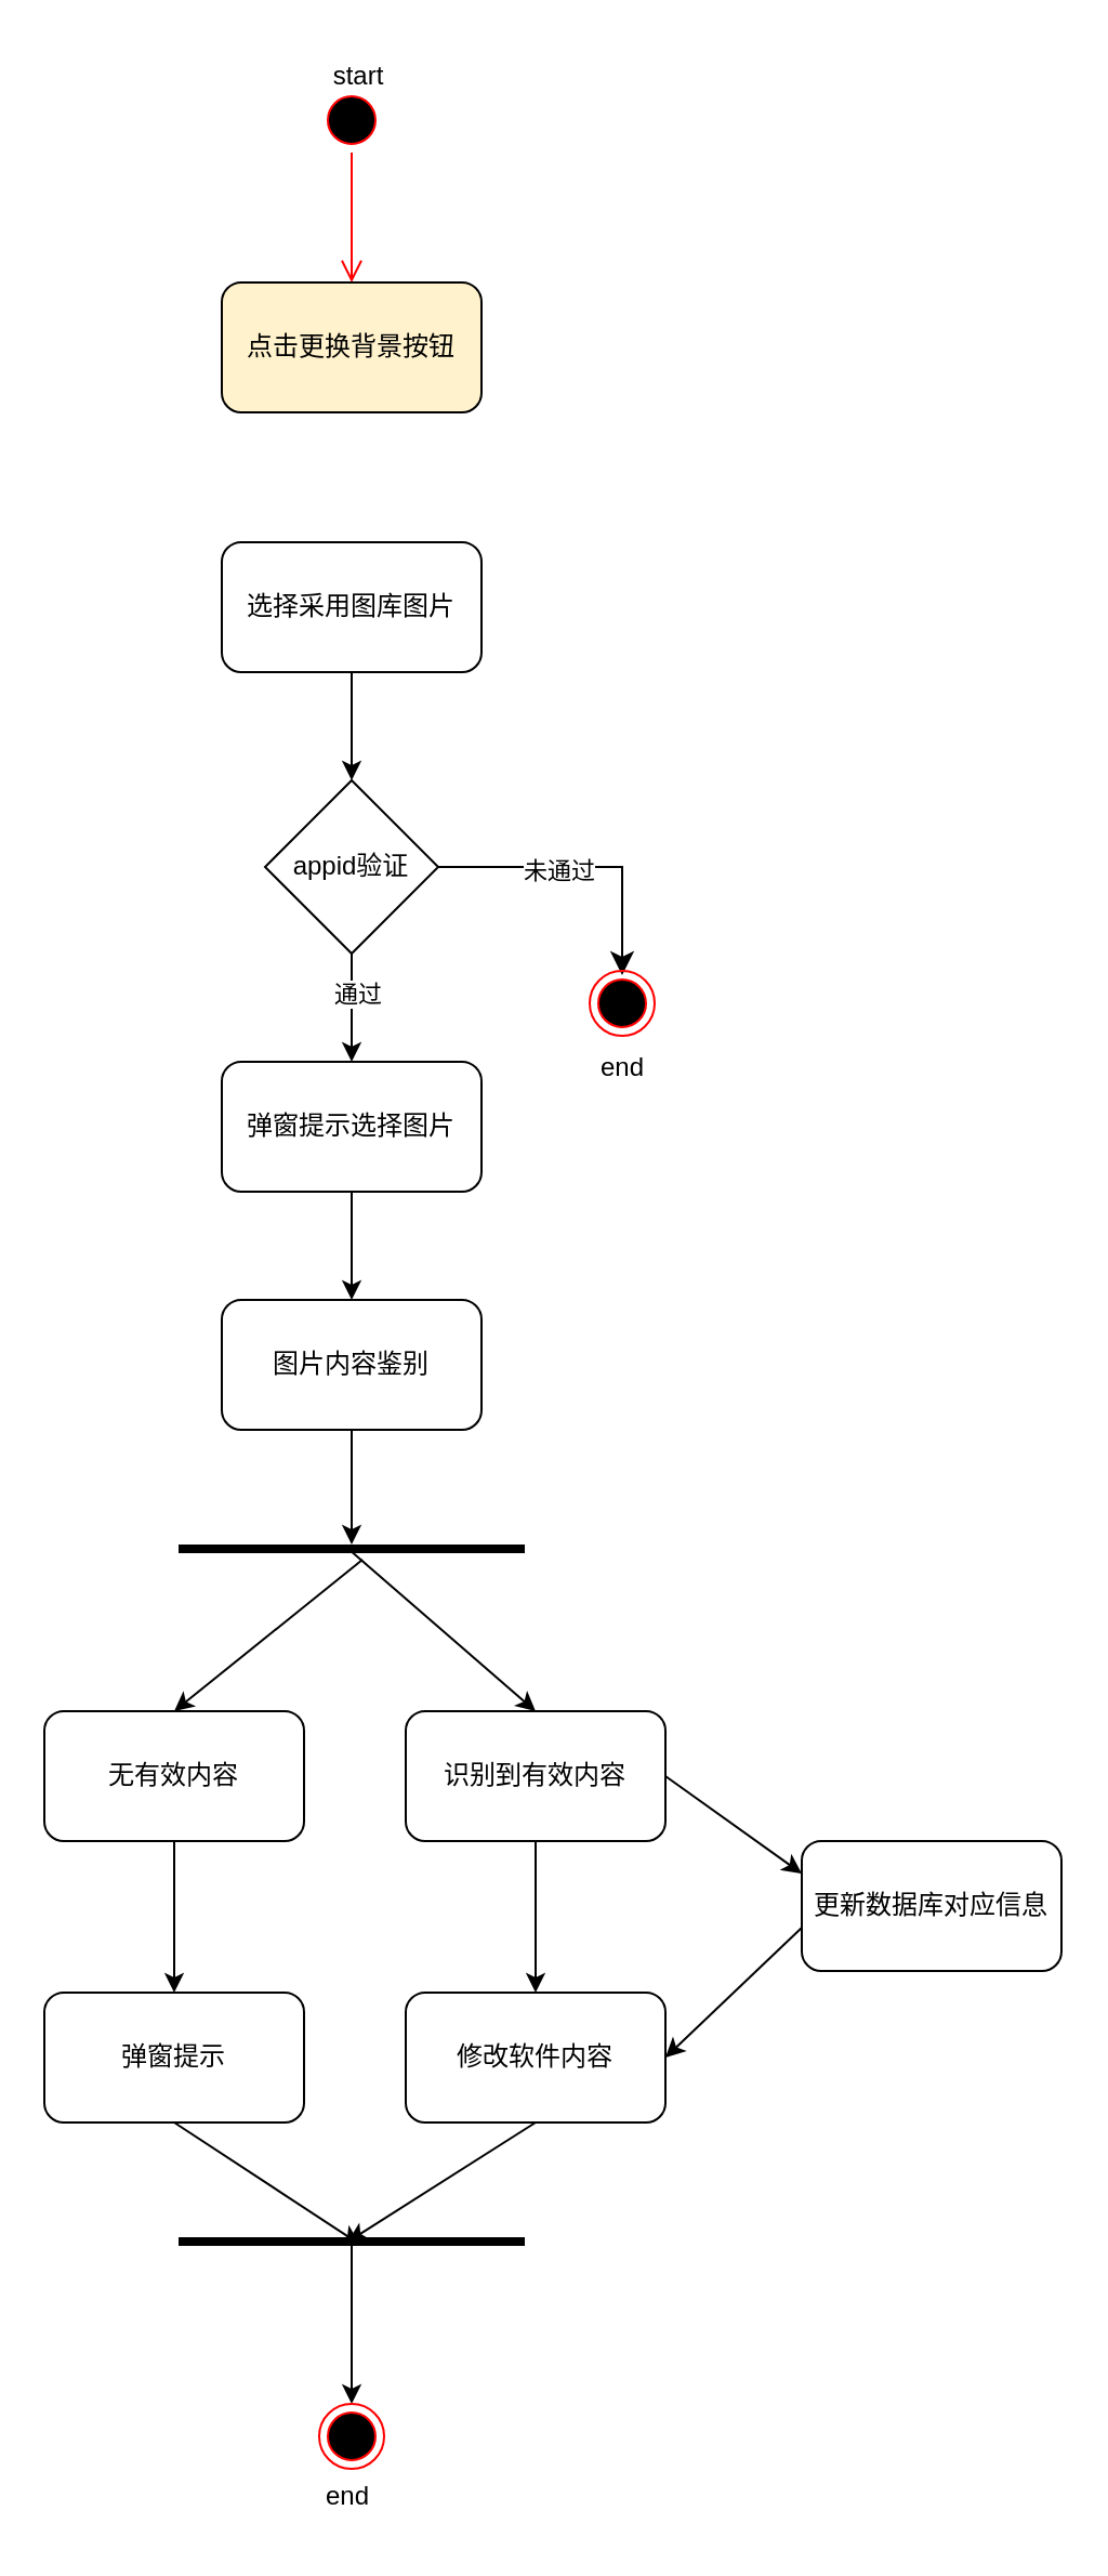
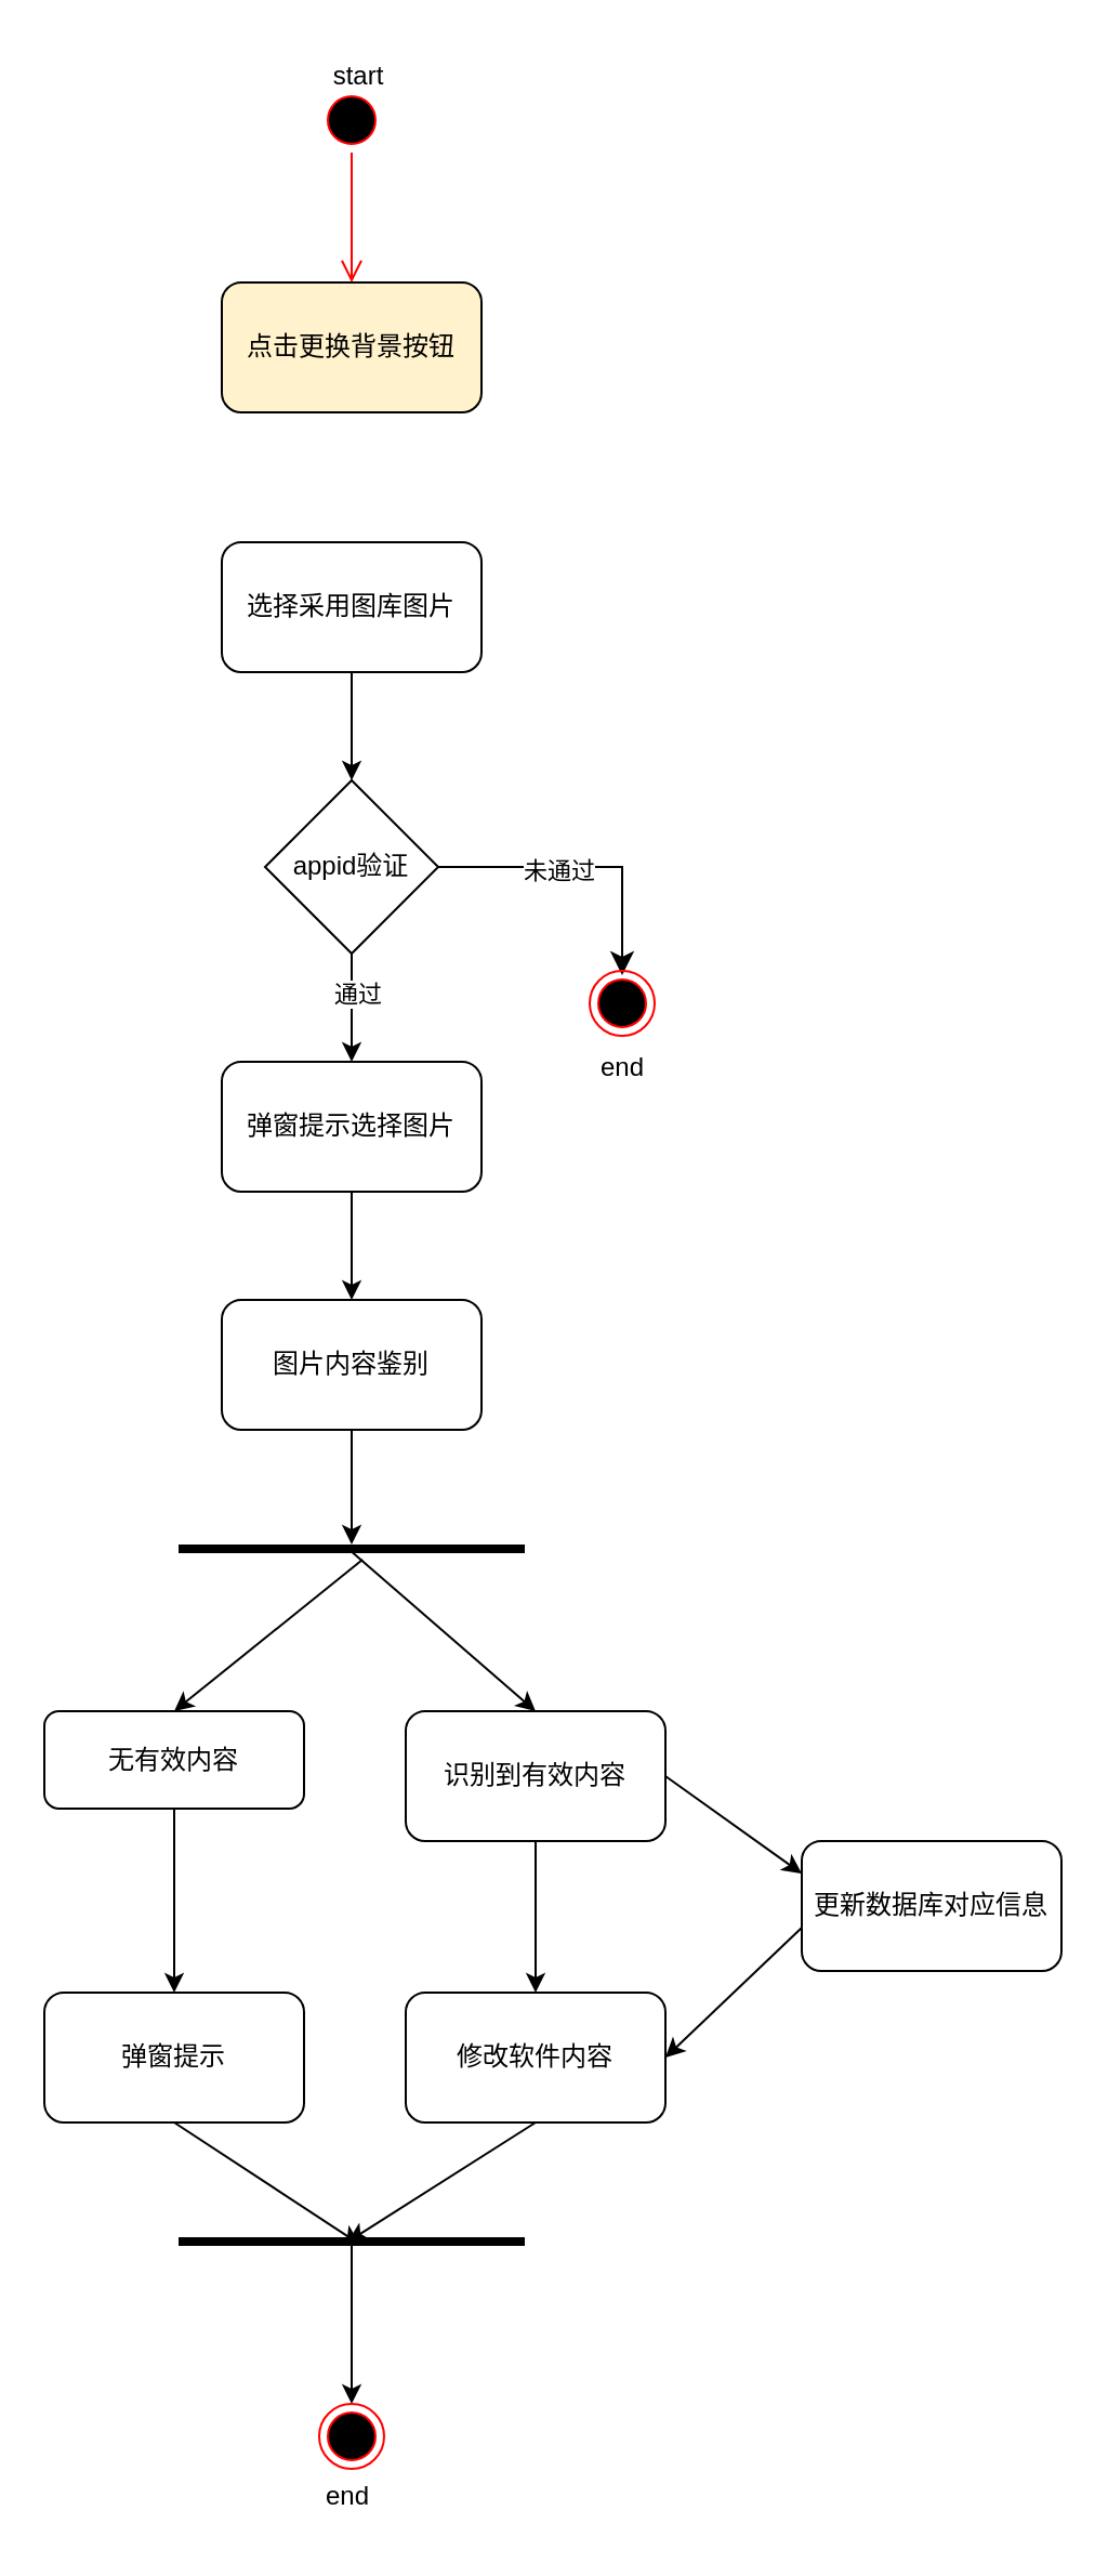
  <mxCell id="0" />
  <mxCell id="1" parent="0" />
  <mxCell id="2" value="" style="ellipse;html=1;shape=startState;fillColor=#000000;strokeColor=#ff0000;" parent="1" vertex="1"><mxGeometry x="147" y="40" width="30" height="30" as="geometry" /></mxCell>
  <mxCell id="3" value="" style="edgeStyle=orthogonalEdgeStyle;html=1;verticalAlign=bottom;endArrow=open;endSize=8;strokeColor=#ff0000;rounded=0;" parent="1" source="2" edge="1"><mxGeometry relative="1" as="geometry"><mxPoint x="162" y="130" as="targetPoint" /></mxGeometry></mxCell>
  <mxCell id="4" value="start" style="text;html=1;align=center;verticalAlign=middle;resizable=0;points=[];autosize=1;strokeColor=none;fillColor=none;" parent="1" vertex="1"><mxGeometry x="140" width="50" height="30" as="geometry" y="20" /></mxCell>
  <mxCell id="5" value="点击更换背景按钮" style="rounded=1;whiteSpace=wrap;html=1;fillColor=#fff2cc;" parent="1" vertex="1"><mxGeometry x="102" y="130" width="120" height="60" as="geometry" /></mxCell>
  <mxCell id="6" value="选择采用图库图片" style="rounded=1;whiteSpace=wrap;html=1;" parent="1" vertex="1"><mxGeometry x="102" y="250" width="120" height="60" as="geometry" /></mxCell>
  <mxCell id="7" value="appid验证" style="rhombus;whiteSpace=wrap;html=1;" parent="1" vertex="1"><mxGeometry x="122" y="360" width="80" height="80" as="geometry" /></mxCell>
  <mxCell id="8" value="" style="endArrow=classic;html=1;rounded=0;exitX=0.5;exitY=1;exitDx=0;exitDy=0;entryX=0.5;entryY=0;entryDx=0;entryDy=0;" parent="1" source="6" target="7" edge="1"><mxGeometry width="50" height="50" relative="1" as="geometry"><mxPoint x="217" y="360" as="sourcePoint" /><mxPoint x="267" y="310" as="targetPoint" /></mxGeometry></mxCell>
  <mxCell id="9" value="" style="edgeStyle=segmentEdgeStyle;endArrow=classic;html=1;curved=0;rounded=0;endSize=8;startSize=8;exitX=1;exitY=0.5;exitDx=0;exitDy=0;" parent="1" source="7" edge="1"><mxGeometry width="50" height="50" relative="1" as="geometry"><mxPoint x="237" y="500" as="sourcePoint" /><mxPoint x="287" y="450" as="targetPoint" /></mxGeometry></mxCell>
  <mxCell id="10" value="未通过" style="edgeLabel;html=1;align=center;verticalAlign=middle;resizable=0;points=[];" parent="9" vertex="1" connectable="0"><mxGeometry x="-0.179" y="-1" relative="1" as="geometry"><mxPoint as="offset" /></mxGeometry></mxCell>
  <mxCell id="11" value="" style="ellipse;html=1;shape=endState;fillColor=#000000;strokeColor=#ff0000;" parent="1" vertex="1"><mxGeometry x="272" y="448" width="30" height="30" as="geometry" /></mxCell>
  <mxCell id="12" value="end" style="text;html=1;align=center;verticalAlign=middle;resizable=0;points=[];autosize=1;strokeColor=none;fillColor=none;" parent="1" vertex="1"><mxGeometry x="267" y="478" width="40" height="30" as="geometry" /></mxCell>
  <mxCell id="13" value="弹窗提示选择图片" style="rounded=1;whiteSpace=wrap;html=1;" parent="1" vertex="1"><mxGeometry x="102" y="490" width="120" height="60" as="geometry" /></mxCell>
  <mxCell id="14" value="" style="endArrow=classic;html=1;rounded=0;exitX=0.5;exitY=1;exitDx=0;exitDy=0;entryX=0.5;entryY=0;entryDx=0;entryDy=0;" parent="1" source="7" target="13" edge="1"><mxGeometry width="50" height="50" relative="1" as="geometry"><mxPoint x="177" y="470" as="sourcePoint" /><mxPoint x="227" y="420" as="targetPoint" /></mxGeometry></mxCell>
  <mxCell id="15" value="通过" style="edgeLabel;html=1;align=center;verticalAlign=middle;resizable=0;points=[];" parent="14" vertex="1" connectable="0"><mxGeometry x="-0.293" y="2" relative="1" as="geometry"><mxPoint as="offset" /></mxGeometry></mxCell>
  <mxCell id="16" value="" style="endArrow=classic;html=1;rounded=0;exitX=0.5;exitY=1;exitDx=0;exitDy=0;" parent="1" source="13" edge="1"><mxGeometry width="50" height="50" relative="1" as="geometry"><mxPoint x="247" y="590" as="sourcePoint" /><mxPoint x="162" y="600" as="targetPoint" /></mxGeometry></mxCell>
  <mxCell id="17" value="图片内容鉴别" style="rounded=1;whiteSpace=wrap;html=1;" parent="1" vertex="1"><mxGeometry x="102" y="600" width="120" height="60" as="geometry" /></mxCell>
  <mxCell id="18" value="" style="line;strokeWidth=4;html=1;perimeter=backbonePerimeter;points=[];outlineConnect=0;" parent="1" vertex="1"><mxGeometry x="82" y="710" width="160" height="10" as="geometry" /></mxCell>
  <mxCell id="19" value="" style="endArrow=classic;html=1;rounded=0;exitX=0.5;exitY=1;exitDx=0;exitDy=0;" parent="1" source="17" target="18" edge="1"><mxGeometry width="50" height="50" relative="1" as="geometry"><mxPoint x="127" y="830" as="sourcePoint" /><mxPoint x="177" y="780" as="targetPoint" /></mxGeometry></mxCell>
  <mxCell id="20" value="" style="endArrow=classic;html=1;rounded=0;exitX=0.493;exitY=0.543;exitDx=0;exitDy=0;exitPerimeter=0;entryX=0.5;entryY=0;entryDx=0;entryDy=0;" parent="1" source="18" target="21" edge="1"><mxGeometry width="50" height="50" relative="1" as="geometry"><mxPoint x="137" y="820" as="sourcePoint" /><mxPoint x="247" y="790" as="targetPoint" /></mxGeometry></mxCell>
  <mxCell id="21" value="识别到有效内容" style="rounded=1;whiteSpace=wrap;html=1;" parent="1" vertex="1"><mxGeometry x="187" y="790" width="120" height="60" as="geometry" /></mxCell>
  <mxCell id="22" value="修改软件内容" style="rounded=1;whiteSpace=wrap;html=1;" parent="1" vertex="1"><mxGeometry x="187" y="920" width="120" height="60" as="geometry" /></mxCell>
- <mxCell id="23" value="无有效内容" style="rounded=1;whiteSpace=wrap;html=1;" parent="1" vertex="1"><mxGeometry x="20" y="790" width="120" height="60" as="geometry" /></mxCell>
+ <mxCell id="23" value="无有效内容" style="rounded=1;whiteSpace=wrap;html=1;" parent="1" vertex="1"><mxGeometry x="20" y="790" width="120" height="45" as="geometry" /></mxCell>
  <mxCell id="24" value="" style="endArrow=classic;html=1;rounded=0;entryX=0.5;entryY=0;entryDx=0;entryDy=0;" parent="1" target="23" edge="1"><mxGeometry width="50" height="50" relative="1" as="geometry"><mxPoint x="167" y="720" as="sourcePoint" /><mxPoint x="167" y="890" as="targetPoint" /></mxGeometry></mxCell>
  <mxCell id="25" value="弹窗提示" style="rounded=1;whiteSpace=wrap;html=1;" parent="1" vertex="1"><mxGeometry x="20" y="920" width="120" height="60" as="geometry" /></mxCell>
  <mxCell id="26" value="" style="endArrow=classic;html=1;rounded=0;exitX=0.5;exitY=1;exitDx=0;exitDy=0;entryX=0.5;entryY=0;entryDx=0;entryDy=0;" parent="1" source="21" target="22" edge="1"><mxGeometry width="50" height="50" relative="1" as="geometry"><mxPoint x="257" y="900" as="sourcePoint" /><mxPoint x="307" y="850" as="targetPoint" /></mxGeometry></mxCell>
  <mxCell id="27" value="" style="endArrow=classic;html=1;rounded=0;exitX=0.5;exitY=1;exitDx=0;exitDy=0;entryX=0.5;entryY=0;entryDx=0;entryDy=0;" parent="1" source="23" target="25" edge="1"><mxGeometry width="50" height="50" relative="1" as="geometry"><mxPoint x="110" y="1090" as="sourcePoint" /><mxPoint x="160" y="1040" as="targetPoint" /></mxGeometry></mxCell>
  <mxCell id="28" value="" style="line;strokeWidth=4;html=1;perimeter=backbonePerimeter;points=[];outlineConnect=0;" parent="1" vertex="1"><mxGeometry x="82" y="1030" width="160" height="10" as="geometry" /></mxCell>
  <mxCell id="29" value="" style="endArrow=classic;html=1;rounded=0;exitX=0.5;exitY=1;exitDx=0;exitDy=0;entryX=0.524;entryY=0.631;entryDx=0;entryDy=0;entryPerimeter=0;" parent="1" source="25" target="28" edge="1"><mxGeometry width="50" height="50" relative="1" as="geometry"><mxPoint x="10" y="1060" as="sourcePoint" /><mxPoint x="60" y="1010" as="targetPoint" /></mxGeometry></mxCell>
  <mxCell id="30" value="" style="endArrow=classic;html=1;rounded=0;exitX=0.5;exitY=1;exitDx=0;exitDy=0;entryX=0.489;entryY=0.508;entryDx=0;entryDy=0;entryPerimeter=0;" parent="1" source="22" target="28" edge="1"><mxGeometry width="50" height="50" relative="1" as="geometry"><mxPoint x="140" y="1120" as="sourcePoint" /><mxPoint x="160" y="1030" as="targetPoint" /></mxGeometry></mxCell>
  <mxCell id="31" value="" style="endArrow=classic;html=1;rounded=0;" parent="1" edge="1"><mxGeometry width="50" height="50" relative="1" as="geometry"><mxPoint x="162" y="1035" as="sourcePoint" /><mxPoint x="162" y="1110" as="targetPoint" /></mxGeometry></mxCell>
  <mxCell id="32" value="" style="ellipse;html=1;shape=endState;fillColor=#000000;strokeColor=#ff0000;" parent="1" vertex="1"><mxGeometry x="147" y="1110" width="30" height="30" as="geometry" /></mxCell>
  <mxCell id="33" value="end" style="text;html=1;align=center;verticalAlign=middle;resizable=0;points=[];autosize=1;strokeColor=none;fillColor=none;" parent="1" vertex="1"><mxGeometry x="140" y="1138" width="40" height="30" as="geometry" /></mxCell>
  <mxCell id="34" value="更新数据库对应信息" style="rounded=1;whiteSpace=wrap;html=1;" vertex="1" parent="1"><mxGeometry x="370" y="850" width="120" height="60" as="geometry" /></mxCell>
  <mxCell id="35" value="" style="endArrow=classic;html=1;rounded=0;exitX=0.493;exitY=0.543;exitDx=0;exitDy=0;exitPerimeter=0;entryX=0;entryY=0.25;entryDx=0;entryDy=0;" edge="1" parent="1" target="34"><mxGeometry width="50" height="50" relative="1" as="geometry"><mxPoint x="307" y="820" as="sourcePoint" /><mxPoint x="370" y="880" as="targetPoint" /></mxGeometry></mxCell>
  <mxCell id="36" value="" style="endArrow=classic;html=1;rounded=0;exitX=0;exitY=0.5;exitDx=0;exitDy=0;entryX=1;entryY=0.5;entryDx=0;entryDy=0;" edge="1" parent="1" target="22"><mxGeometry width="50" height="50" relative="1" as="geometry"><mxPoint x="370" y="890" as="sourcePoint" /><mxPoint x="307" y="960" as="targetPoint" /></mxGeometry></mxCell>
